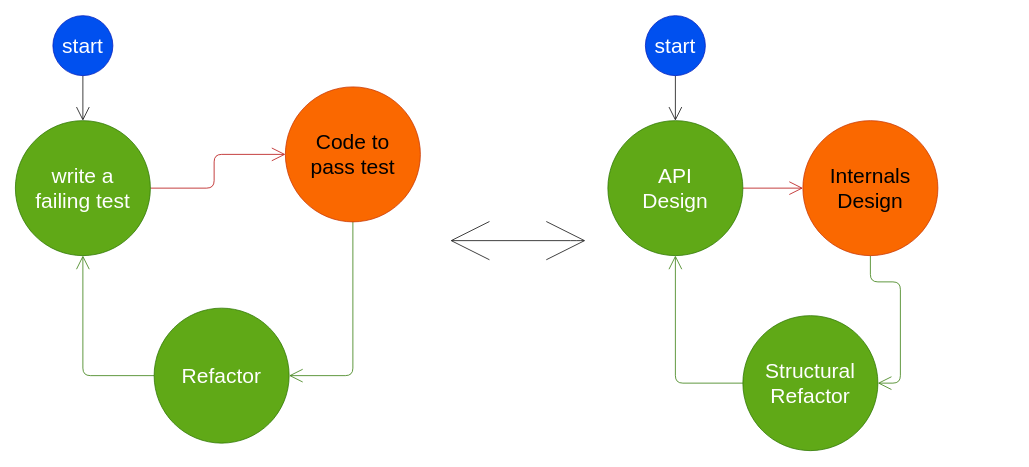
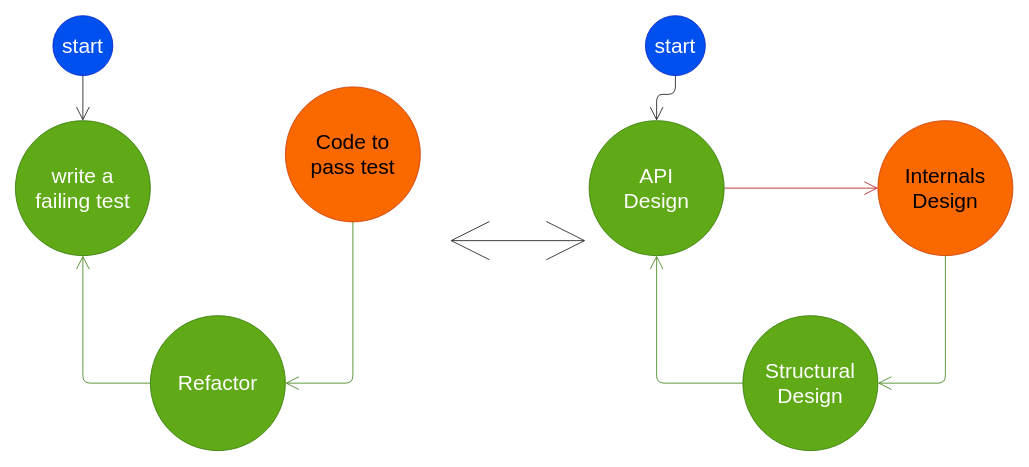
  <mxCell id="0" />
  <mxCell id="1" parent="0" />
- <mxCell id="2" style="edgeStyle=orthogonalEdgeStyle;rounded=1;orthogonalLoop=1;jettySize=auto;html=1;exitX=1;exitY=0.5;exitDx=0;exitDy=0;entryX=0;entryY=0.5;entryDx=0;entryDy=0;fontSize=28;endArrow=open;endFill=0;endSize=16;fillColor=#e51400;strokeColor=#B20000;" edge="1" parent="1" source="3" target="5"><mxGeometry relative="1" as="geometry" /></mxCell>
  <mxCell id="3" value="write a &lt;br&gt;failing test" style="ellipse;whiteSpace=wrap;html=1;aspect=fixed;fontSize=28;fillColor=#60a917;strokeColor=#2D7600;fontColor=#ffffff;" vertex="1" parent="1"><mxGeometry x="20" y="160" width="180" height="180" as="geometry" /></mxCell>
  <mxCell id="4" style="edgeStyle=orthogonalEdgeStyle;rounded=1;orthogonalLoop=1;jettySize=auto;html=1;exitX=0.5;exitY=1;exitDx=0;exitDy=0;entryX=1;entryY=0.5;entryDx=0;entryDy=0;fontSize=28;endArrow=open;endFill=0;endSize=16;fillColor=#60a917;strokeColor=#2D7600;" edge="1" parent="1" source="5" target="7"><mxGeometry relative="1" as="geometry" /></mxCell>
  <mxCell id="5" value="Code to &lt;br&gt;pass test" style="ellipse;whiteSpace=wrap;html=1;aspect=fixed;fontSize=28;fillColor=#fa6800;strokeColor=#C73500;fontColor=#000000;" vertex="1" parent="1"><mxGeometry x="380" y="115" width="180" height="180" as="geometry" /></mxCell>
  <mxCell id="6" style="edgeStyle=orthogonalEdgeStyle;rounded=1;orthogonalLoop=1;jettySize=auto;html=1;exitX=0;exitY=0.5;exitDx=0;exitDy=0;entryX=0.5;entryY=1;entryDx=0;entryDy=0;fontSize=28;endArrow=open;endFill=0;endSize=16;fillColor=#60a917;strokeColor=#2D7600;" edge="1" parent="1" source="7" target="3"><mxGeometry relative="1" as="geometry" /></mxCell>
- <mxCell id="7" value="Refactor" style="ellipse;whiteSpace=wrap;html=1;aspect=fixed;fontSize=28;fillColor=#60a917;strokeColor=#2D7600;fontColor=#ffffff;" vertex="1" parent="1"><mxGeometry x="205" y="410" width="180" height="180" as="geometry" /></mxCell>
+ <mxCell id="7" value="Refactor" style="ellipse;whiteSpace=wrap;html=1;aspect=fixed;fontSize=28;fillColor=#60a917;strokeColor=#2D7600;fontColor=#ffffff;" vertex="1" parent="1"><mxGeometry x="200" y="420" width="180" height="180" as="geometry" /></mxCell>
  <mxCell id="8" style="edgeStyle=orthogonalEdgeStyle;rounded=1;orthogonalLoop=1;jettySize=auto;html=1;exitX=0.5;exitY=1;exitDx=0;exitDy=0;entryX=0.5;entryY=0;entryDx=0;entryDy=0;fontSize=28;endArrow=open;endFill=0;endSize=16;" edge="1" parent="1" source="9" target="3"><mxGeometry relative="1" as="geometry" /></mxCell>
  <mxCell id="9" value="start" style="ellipse;whiteSpace=wrap;html=1;aspect=fixed;fontSize=28;fillColor=#0050ef;strokeColor=#001DBC;fontColor=#ffffff;" vertex="1" parent="1"><mxGeometry x="70" width="80" height="80" as="geometry" y="20" /></mxCell>
  <mxCell id="10" style="edgeStyle=orthogonalEdgeStyle;rounded=1;orthogonalLoop=1;jettySize=auto;html=1;exitX=1;exitY=0.5;exitDx=0;exitDy=0;entryX=0;entryY=0.5;entryDx=0;entryDy=0;fontSize=28;endArrow=open;endFill=0;endSize=16;fillColor=#e51400;strokeColor=#B20000;" edge="1" parent="1" source="11" target="13"><mxGeometry relative="1" as="geometry" /></mxCell>
- <mxCell id="11" value="API &lt;br&gt;Design" style="ellipse;whiteSpace=wrap;html=1;aspect=fixed;fontSize=28;fillColor=#60a917;strokeColor=#2D7600;fontColor=#ffffff;" vertex="1" parent="1"><mxGeometry x="810" y="160" width="180" height="180" as="geometry" /></mxCell>
+ <mxCell id="11" value="API &lt;br&gt;Design" style="ellipse;whiteSpace=wrap;html=1;aspect=fixed;fontSize=28;fillColor=#60a917;strokeColor=#2D7600;fontColor=#ffffff;" vertex="1" parent="1"><mxGeometry x="785" y="160" width="180" height="180" as="geometry" /></mxCell>
  <mxCell id="12" style="edgeStyle=orthogonalEdgeStyle;rounded=1;orthogonalLoop=1;jettySize=auto;html=1;exitX=0.5;exitY=1;exitDx=0;exitDy=0;entryX=1;entryY=0.5;entryDx=0;entryDy=0;fontSize=28;endArrow=open;endFill=0;endSize=16;fillColor=#60a917;strokeColor=#2D7600;" edge="1" parent="1" source="13" target="15"><mxGeometry relative="1" as="geometry" /></mxCell>
- <mxCell id="13" value="Internals&lt;br&gt;Design" style="ellipse;whiteSpace=wrap;html=1;aspect=fixed;fontSize=28;fillColor=#fa6800;strokeColor=#C73500;fontColor=#000000;" vertex="1" parent="1"><mxGeometry x="1070" y="160" width="180" height="180" as="geometry" /></mxCell>
+ <mxCell id="13" value="Internals&lt;br&gt;Design" style="ellipse;whiteSpace=wrap;html=1;aspect=fixed;fontSize=28;fillColor=#fa6800;strokeColor=#C73500;fontColor=#000000;" vertex="1" parent="1"><mxGeometry x="1170" y="160" width="180" height="180" as="geometry" /></mxCell>
  <mxCell id="14" style="edgeStyle=orthogonalEdgeStyle;rounded=1;orthogonalLoop=1;jettySize=auto;html=1;exitX=0;exitY=0.5;exitDx=0;exitDy=0;entryX=0.5;entryY=1;entryDx=0;entryDy=0;fontSize=28;endArrow=open;endFill=0;endSize=16;fillColor=#60a917;strokeColor=#2D7600;" edge="1" parent="1" source="15" target="11"><mxGeometry relative="1" as="geometry" /></mxCell>
- <mxCell id="15" value="Structural&lt;br&gt;Refactor" style="ellipse;whiteSpace=wrap;html=1;aspect=fixed;fontSize=28;fillColor=#60a917;strokeColor=#2D7600;fontColor=#ffffff;" vertex="1" parent="1"><mxGeometry x="990" y="420" width="180" height="180" as="geometry" /></mxCell>
+ <mxCell id="15" value="Structural&lt;br&gt;Design" style="ellipse;whiteSpace=wrap;html=1;aspect=fixed;fontSize=28;fillColor=#60a917;strokeColor=#2D7600;fontColor=#ffffff;" vertex="1" parent="1"><mxGeometry x="990" y="420" width="180" height="180" as="geometry" /></mxCell>
  <mxCell id="16" style="edgeStyle=orthogonalEdgeStyle;rounded=1;orthogonalLoop=1;jettySize=auto;html=1;exitX=0.5;exitY=1;exitDx=0;exitDy=0;entryX=0.5;entryY=0;entryDx=0;entryDy=0;fontSize=28;endArrow=open;endFill=0;endSize=16;" edge="1" parent="1" source="17" target="11"><mxGeometry relative="1" as="geometry" /></mxCell>
  <mxCell id="17" value="start" style="ellipse;whiteSpace=wrap;html=1;aspect=fixed;fontSize=28;fillColor=#0050ef;strokeColor=#001DBC;fontColor=#ffffff;" vertex="1" parent="1"><mxGeometry x="860" width="80" height="80" as="geometry" y="20" /></mxCell>
  <mxCell id="18" value="" style="endArrow=open;startArrow=open;html=1;fontSize=28;endSize=50;startFill=0;endFill=0;startSize=50;" edge="1" parent="1"><mxGeometry width="50" height="50" relative="1" as="geometry"><mxPoint x="600" y="320" as="sourcePoint" /><mxPoint x="780" y="320" as="targetPoint" /><Array as="points"><mxPoint x="770" y="320" /></Array></mxGeometry></mxCell>
